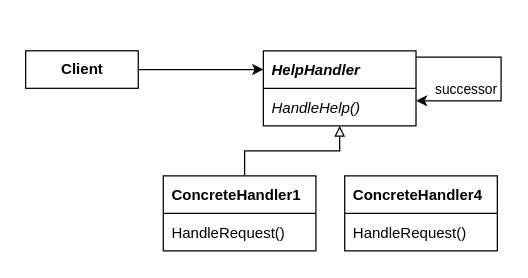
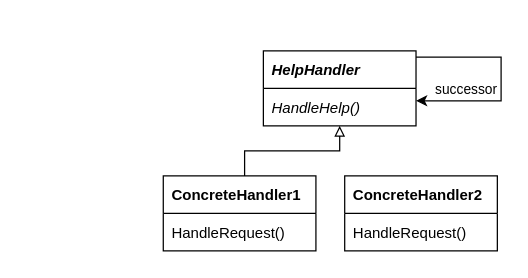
  <mxCell id="0" />
  <mxCell id="1" parent="0" />
  <mxCell id="2" value="HelpHandler" style="swimlane;fontStyle=3;childLayout=stackLayout;horizontal=1;startSize=30;fillColor=none;horizontalStack=0;resizeParent=1;resizeParentMax=0;resizeLast=0;collapsible=0;marginBottom=0;fontSize=12;swimlaneHead=1;swimlaneBody=1;connectable=1;allowArrows=1;dropTarget=1;align=left;spacingLeft=5;" parent="1" vertex="1"><mxGeometry x="210" y="40" width="122" height="60" as="geometry"><mxRectangle x="245" y="370" width="90" height="26" as="alternateBounds" /></mxGeometry></mxCell>
  <mxCell id="3" value="HandleHelp()" style="text;strokeColor=none;fillColor=none;align=left;verticalAlign=middle;spacingLeft=5;spacingRight=4;overflow=hidden;rotatable=0;points=[[0,0.5],[1,0.5]];portConstraint=eastwest;fontSize=12;fontStyle=2;connectable=0;" parent="2" vertex="1"><mxGeometry y="30" width="122" height="30" as="geometry" /></mxCell>
  <mxCell id="4" value="" style="endArrow=classic;html=1;rounded=0;edgeStyle=elbowEdgeStyle;exitX=1;exitY=0.086;exitDx=0;exitDy=0;exitPerimeter=0;" parent="1" source="2" edge="1"><mxGeometry width="50" height="50" relative="1" as="geometry"><mxPoint x="320" y="40" as="sourcePoint" /><mxPoint x="332" y="80" as="targetPoint" /><Array as="points"><mxPoint x="400" y="60" /><mxPoint x="360" y="50" /><mxPoint x="350" y="60" /><mxPoint x="360" y="50" /><mxPoint x="340" y="20" /><mxPoint x="360" y="40" /></Array></mxGeometry></mxCell>
  <mxCell id="5" value="successor" style="edgeLabel;html=1;align=center;verticalAlign=middle;resizable=0;points=[];" parent="4" vertex="1" connectable="0"><mxGeometry x="-0.612" y="-1" relative="1" as="geometry"><mxPoint x="6" y="24" as="offset" /></mxGeometry></mxCell>
  <mxCell id="6" value="" style="rounded=0;orthogonalLoop=1;jettySize=auto;html=1;fontSize=12;endArrow=block;endFill=0;exitX=0.5;exitY=0;exitDx=0;exitDy=0;entryX=0.5;entryY=1;entryDx=0;entryDy=0;edgeStyle=orthogonalEdgeStyle;" parent="1" target="2" edge="1"><mxGeometry relative="1" as="geometry"><mxPoint x="195" y="140" as="sourcePoint" /><mxPoint x="230" y="170" as="targetPoint" /><Array as="points"><mxPoint x="195" y="120" /><mxPoint x="271" y="120" /></Array></mxGeometry></mxCell>
- <mxCell id="7" value="ConcreteHandler4" style="swimlane;fontStyle=1;childLayout=stackLayout;horizontal=1;startSize=30;fillColor=none;horizontalStack=0;resizeParent=1;resizeParentMax=0;resizeLast=0;collapsible=0;marginBottom=0;fontSize=12;swimlaneHead=1;swimlaneBody=1;connectable=1;allowArrows=1;dropTarget=1;align=left;spacingLeft=5;" parent="1" vertex="1"><mxGeometry x="275" y="140" width="122" height="60" as="geometry"><mxRectangle x="245" y="370" width="90" height="26" as="alternateBounds" /></mxGeometry></mxCell>
+ <mxCell id="7" value="ConcreteHandler2" style="swimlane;fontStyle=1;childLayout=stackLayout;horizontal=1;startSize=30;fillColor=none;horizontalStack=0;resizeParent=1;resizeParentMax=0;resizeLast=0;collapsible=0;marginBottom=0;fontSize=12;swimlaneHead=1;swimlaneBody=1;connectable=1;allowArrows=1;dropTarget=1;align=left;spacingLeft=5;" parent="1" vertex="1"><mxGeometry x="275" y="140" width="122" height="60" as="geometry"><mxRectangle x="245" y="370" width="90" height="26" as="alternateBounds" /></mxGeometry></mxCell>
  <mxCell id="8" value="HandleRequest()" style="text;strokeColor=none;fillColor=none;align=left;verticalAlign=middle;spacingLeft=5;spacingRight=4;overflow=hidden;rotatable=0;points=[[0,0.5],[1,0.5]];portConstraint=eastwest;fontSize=12;fontStyle=0;connectable=0;" parent="7" vertex="1"><mxGeometry y="30" width="122" height="30" as="geometry" /></mxCell>
- <mxCell id="9" value="&lt;b&gt;Client&lt;/b&gt;" style="html=1;fontSize=12;startSize=25;arcSize=12;spacing=2;fillColor=none;" vertex="1" parent="1"><mxGeometry x="20" y="40" width="90" height="30" as="geometry" /></mxCell>
  <mxCell id="10" value="ConcreteHandler1" style="swimlane;fontStyle=1;childLayout=stackLayout;horizontal=1;startSize=30;fillColor=none;horizontalStack=0;resizeParent=1;resizeParentMax=0;resizeLast=0;collapsible=0;marginBottom=0;fontSize=12;swimlaneHead=1;swimlaneBody=1;connectable=1;allowArrows=1;dropTarget=1;align=left;spacingLeft=5;" vertex="1" parent="1"><mxGeometry x="130" y="140" width="122" height="60" as="geometry"><mxRectangle x="245" y="370" width="90" height="26" as="alternateBounds" /></mxGeometry></mxCell>
  <mxCell id="11" value="HandleRequest()" style="text;strokeColor=none;fillColor=none;align=left;verticalAlign=middle;spacingLeft=5;spacingRight=4;overflow=hidden;rotatable=0;points=[[0,0.5],[1,0.5]];portConstraint=eastwest;fontSize=12;fontStyle=0;connectable=0;" vertex="1" parent="10"><mxGeometry y="30" width="122" height="30" as="geometry" /></mxCell>
- <mxCell id="12" value="" style="endArrow=classic;html=1;rounded=0;exitX=1;exitY=0.5;exitDx=0;exitDy=0;entryX=0;entryY=0.25;entryDx=0;entryDy=0;" edge="1" parent="1" source="9" target="2"><mxGeometry width="50" height="50" relative="1" as="geometry"><mxPoint x="140" y="30" as="sourcePoint" /><mxPoint x="190" y="-20" as="targetPoint" /></mxGeometry></mxCell>
